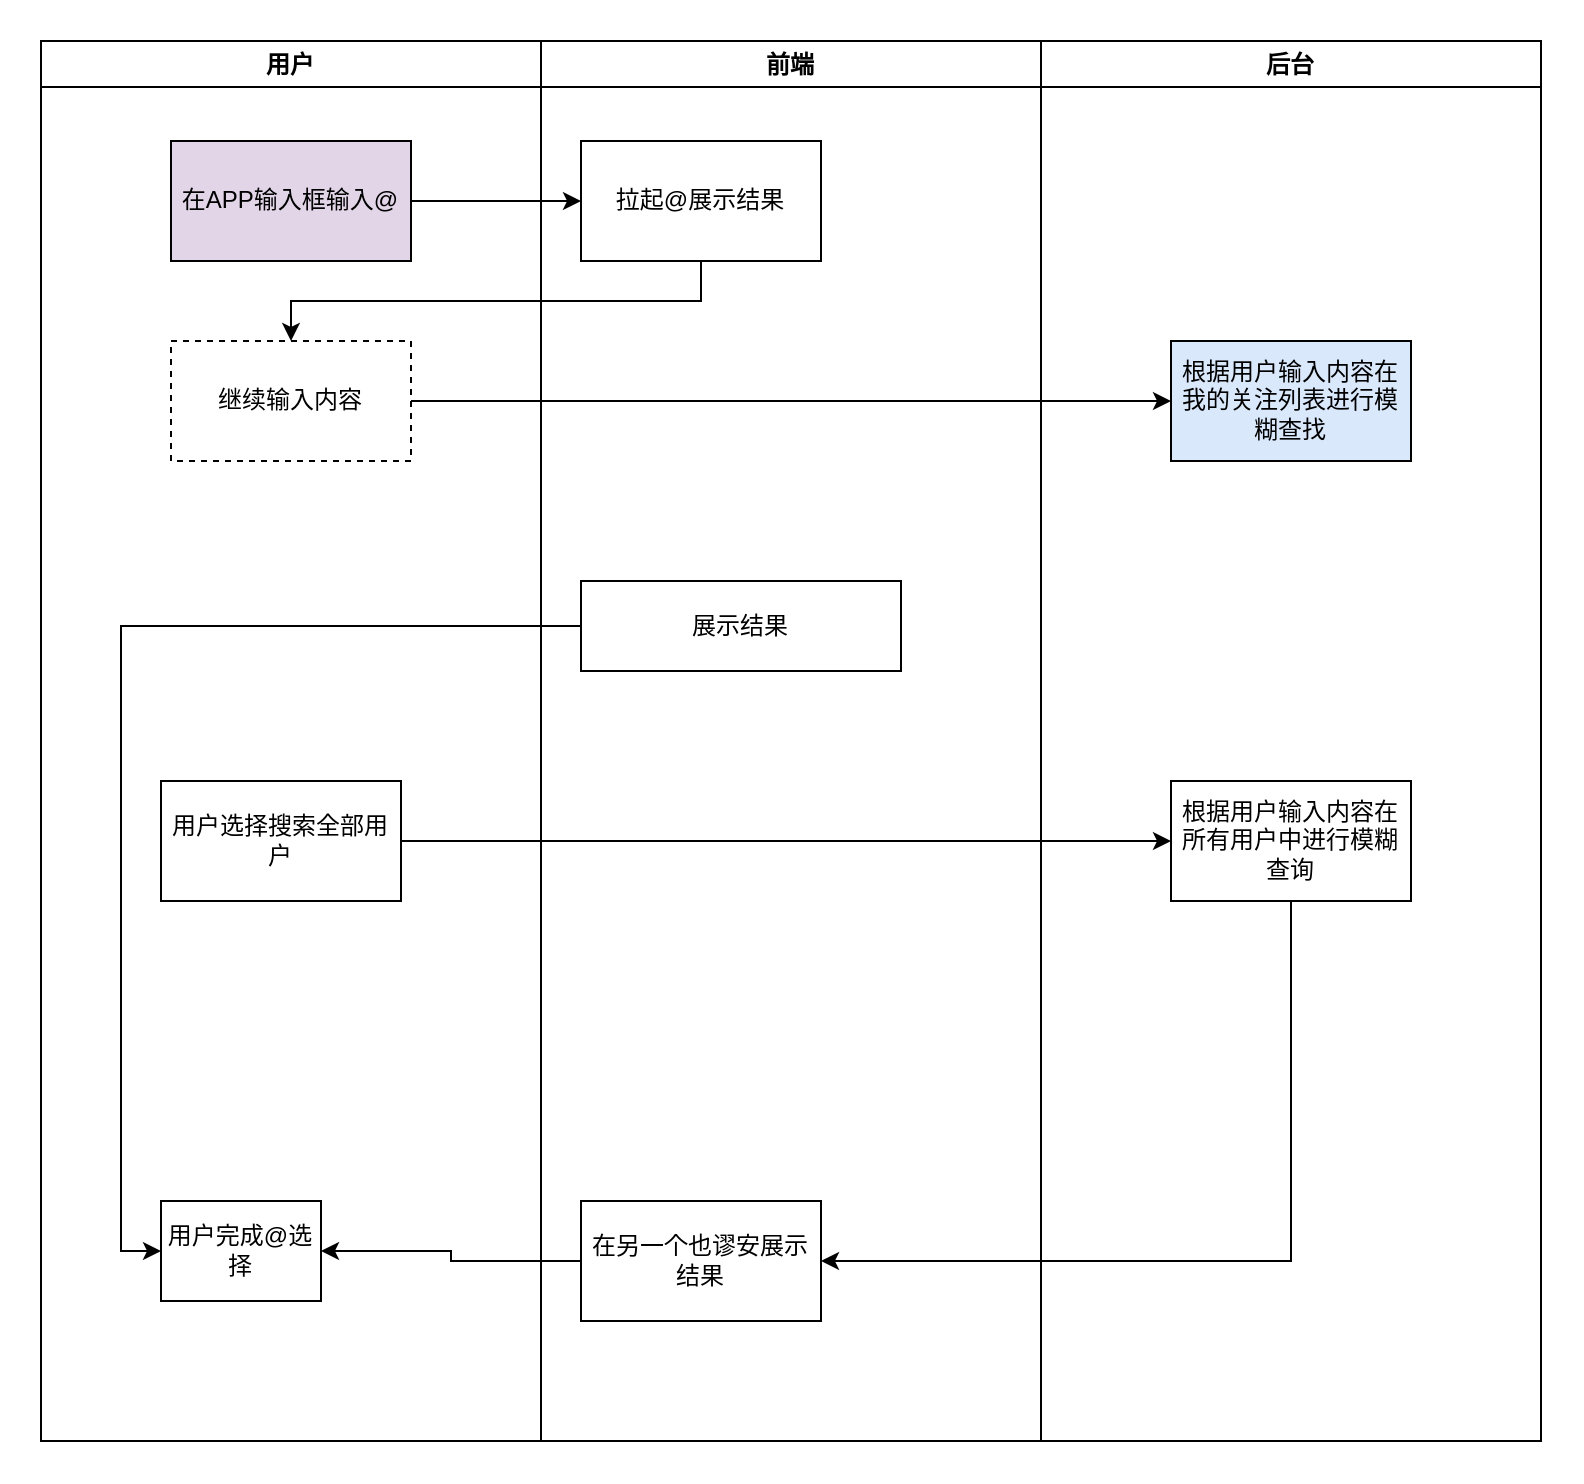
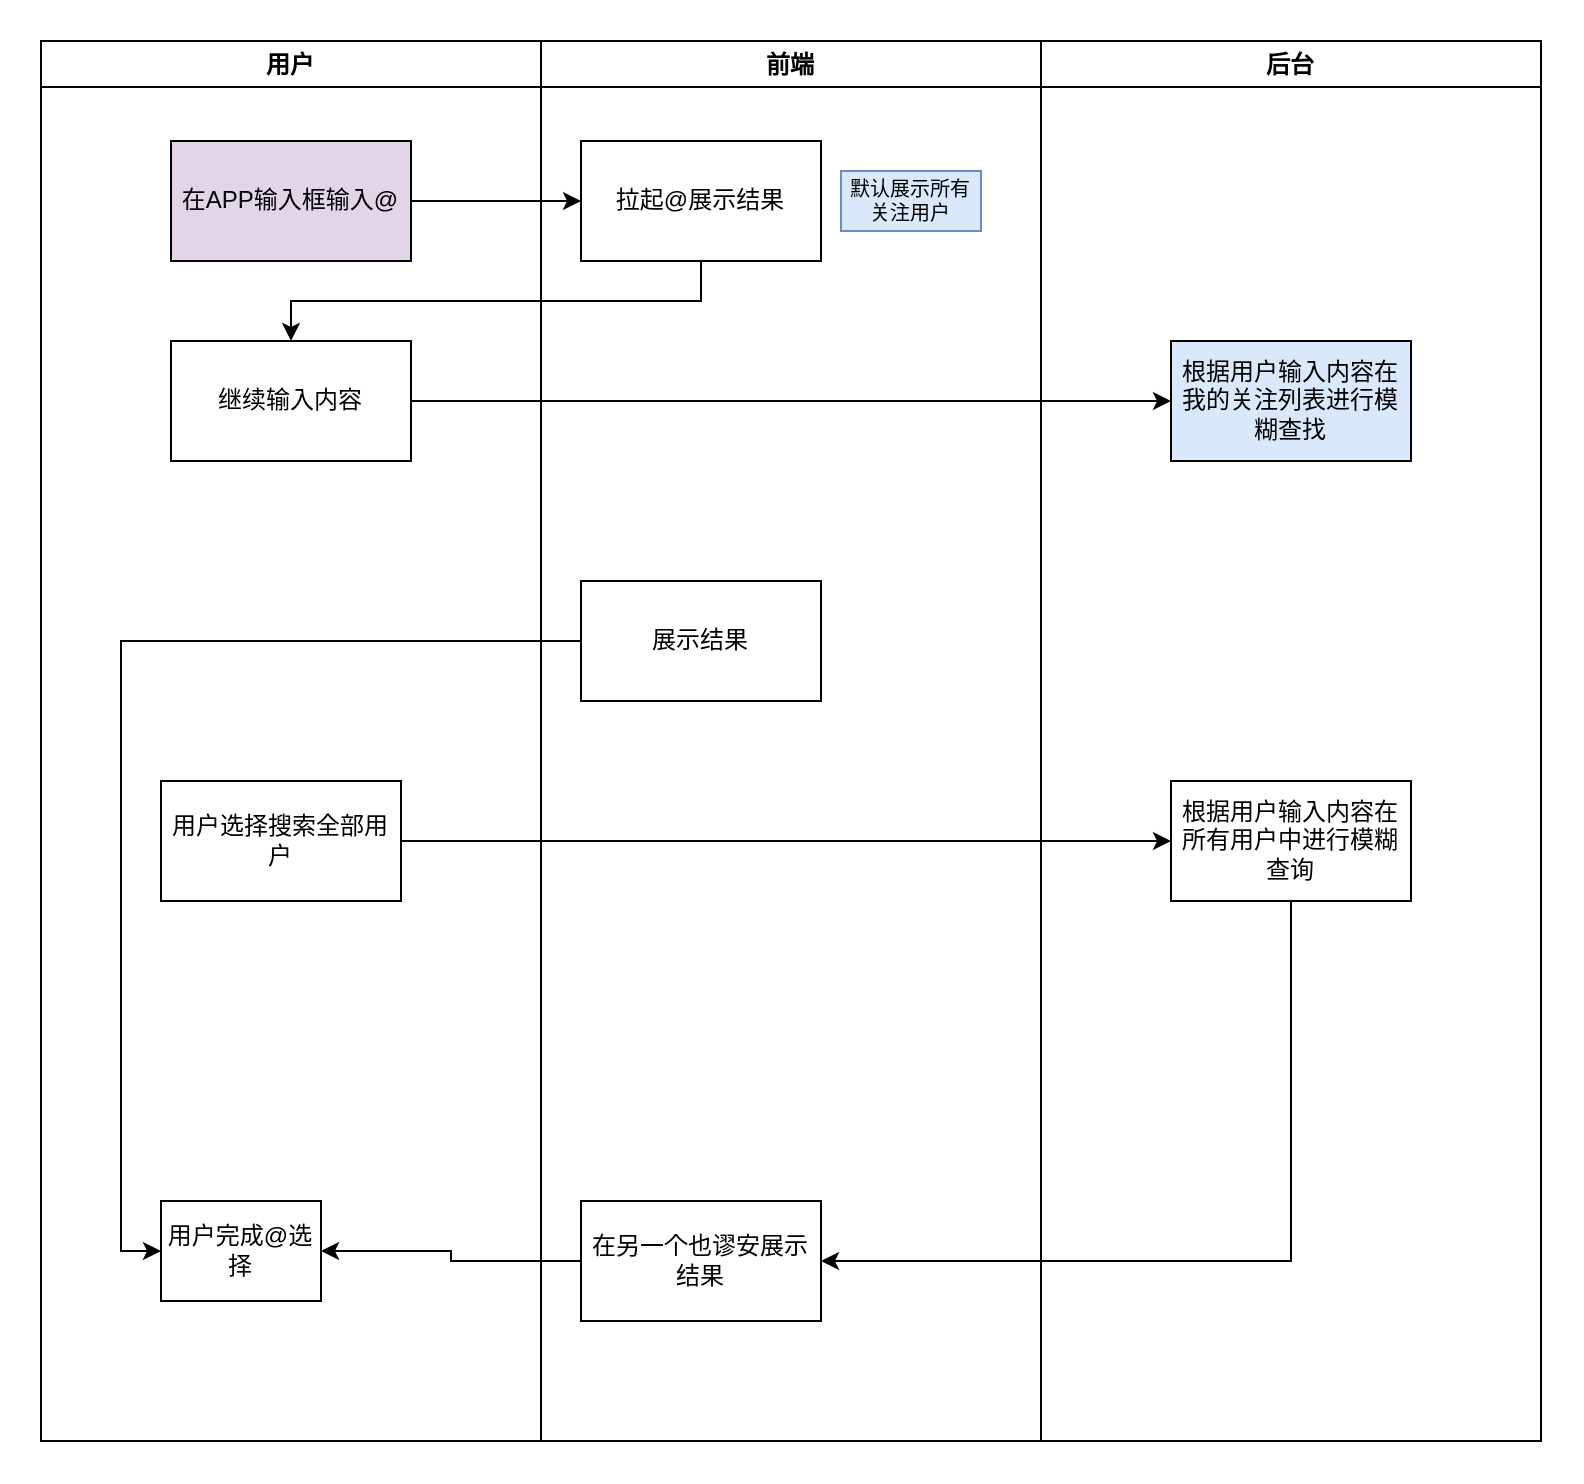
  <mxCell id="0" />
  <mxCell id="1" parent="0" />
  <mxCell id="2" value="用户" style="swimlane;" parent="1" vertex="1"><mxGeometry x="20" y="20" width="250" height="700" as="geometry" /></mxCell>
  <mxCell id="3" value="在APP输入框输入@" style="rounded=0;whiteSpace=wrap;html=1;fillColor=#e1d5e7;" parent="2" vertex="1"><mxGeometry x="65" y="50" width="120" height="60" as="geometry" /></mxCell>
- <mxCell id="4" value="继续输入内容" style="rounded=0;whiteSpace=wrap;html=1;dashed=1;" parent="2" vertex="1"><mxGeometry x="65" y="150" width="120" height="60" as="geometry" /></mxCell>
+ <mxCell id="4" value="继续输入内容" style="rounded=0;whiteSpace=wrap;html=1;" parent="2" vertex="1"><mxGeometry x="65" y="150" width="120" height="60" as="geometry" /></mxCell>
  <mxCell id="5" value="用户选择搜索全部用户" style="rounded=0;whiteSpace=wrap;html=1;" parent="2" vertex="1"><mxGeometry x="60" y="370" width="120" height="60" as="geometry" /></mxCell>
  <mxCell id="6" value="用户完成@选择" style="rounded=0;whiteSpace=wrap;html=1;" parent="2" vertex="1"><mxGeometry x="60" y="580" width="80" height="50" as="geometry" /></mxCell>
  <mxCell id="7" value="前端" style="swimlane;" parent="1" vertex="1"><mxGeometry x="270" y="20" width="250" height="700" as="geometry" /></mxCell>
  <mxCell id="8" value="拉起@展示结果" style="rounded=0;whiteSpace=wrap;html=1;" parent="7" vertex="1"><mxGeometry x="20" y="50" width="120" height="60" as="geometry" /></mxCell>
- <mxCell id="9" value="展示结果" style="rounded=0;whiteSpace=wrap;html=1;" parent="7" vertex="1"><mxGeometry x="20" y="270" width="160" height="45" as="geometry" /></mxCell>
+ <mxCell id="9" value="展示结果" style="rounded=0;whiteSpace=wrap;html=1;" parent="7" vertex="1"><mxGeometry x="20" y="270" width="120" height="60" as="geometry" /></mxCell>
  <mxCell id="10" value="在另一个也谬安展示结果" style="rounded=0;whiteSpace=wrap;html=1;" parent="7" vertex="1"><mxGeometry x="20" y="580" width="120" height="60" as="geometry" /></mxCell>
+ <mxCell id="11" value="默认展示所有关注用户" style="text;html=1;align=center;verticalAlign=middle;whiteSpace=wrap;rounded=0;fontSize=10;shadow=0;fillColor=#dae8fc;strokeColor=#6c8ebf;" parent="7" vertex="1"><mxGeometry x="150" y="65" width="70" height="30" as="geometry" /></mxCell>
  <mxCell id="12" value="后台" style="swimlane;startSize=23;" parent="1" vertex="1"><mxGeometry x="520" y="20" width="250" height="700" as="geometry" /></mxCell>
  <mxCell id="13" value="根据用户输入内容在我的关注列表进行模糊查找" style="rounded=0;whiteSpace=wrap;html=1;fillColor=#dae8fc;" parent="12" vertex="1"><mxGeometry x="65" y="150" width="120" height="60" as="geometry" /></mxCell>
  <mxCell id="14" value="根据用户输入内容在所有用户中进行模糊查询" style="rounded=0;whiteSpace=wrap;html=1;" parent="12" vertex="1"><mxGeometry x="65" y="370" width="120" height="60" as="geometry" /></mxCell>
  <mxCell id="15" style="edgeStyle=orthogonalEdgeStyle;rounded=0;orthogonalLoop=1;jettySize=auto;html=1;exitX=0.5;exitY=1;exitDx=0;exitDy=0;entryX=0.5;entryY=0;entryDx=0;entryDy=0;fontSize=10;" parent="1" source="8" target="4" edge="1"><mxGeometry relative="1" as="geometry" /></mxCell>
  <mxCell id="16" style="edgeStyle=orthogonalEdgeStyle;rounded=0;orthogonalLoop=1;jettySize=auto;html=1;exitX=1;exitY=0.5;exitDx=0;exitDy=0;entryX=0;entryY=0.5;entryDx=0;entryDy=0;fontSize=10;" parent="1" source="3" target="8" edge="1"><mxGeometry relative="1" as="geometry" /></mxCell>
  <mxCell id="17" style="edgeStyle=orthogonalEdgeStyle;rounded=0;orthogonalLoop=1;jettySize=auto;html=1;exitX=1;exitY=0.5;exitDx=0;exitDy=0;entryX=0;entryY=0.5;entryDx=0;entryDy=0;fontSize=10;" parent="1" source="4" target="13" edge="1"><mxGeometry relative="1" as="geometry" /></mxCell>
  <mxCell id="18" style="edgeStyle=orthogonalEdgeStyle;rounded=0;orthogonalLoop=1;jettySize=auto;html=1;exitX=1;exitY=0.5;exitDx=0;exitDy=0;entryX=0;entryY=0.5;entryDx=0;entryDy=0;fontSize=10;" parent="1" source="5" target="14" edge="1"><mxGeometry relative="1" as="geometry" /></mxCell>
  <mxCell id="19" style="edgeStyle=orthogonalEdgeStyle;rounded=0;orthogonalLoop=1;jettySize=auto;html=1;exitX=0.5;exitY=1;exitDx=0;exitDy=0;entryX=1;entryY=0.5;entryDx=0;entryDy=0;fontSize=10;" parent="1" source="14" target="10" edge="1"><mxGeometry relative="1" as="geometry" /></mxCell>
  <mxCell id="20" style="edgeStyle=orthogonalEdgeStyle;rounded=0;orthogonalLoop=1;jettySize=auto;html=1;exitX=0;exitY=0.5;exitDx=0;exitDy=0;entryX=0;entryY=0.5;entryDx=0;entryDy=0;fontSize=10;" parent="1" source="9" target="6" edge="1"><mxGeometry relative="1" as="geometry" /></mxCell>
  <mxCell id="21" style="edgeStyle=orthogonalEdgeStyle;rounded=0;orthogonalLoop=1;jettySize=auto;html=1;exitX=0;exitY=0.5;exitDx=0;exitDy=0;entryX=1;entryY=0.5;entryDx=0;entryDy=0;fontSize=10;" parent="1" source="10" target="6" edge="1"><mxGeometry relative="1" as="geometry" /></mxCell>
